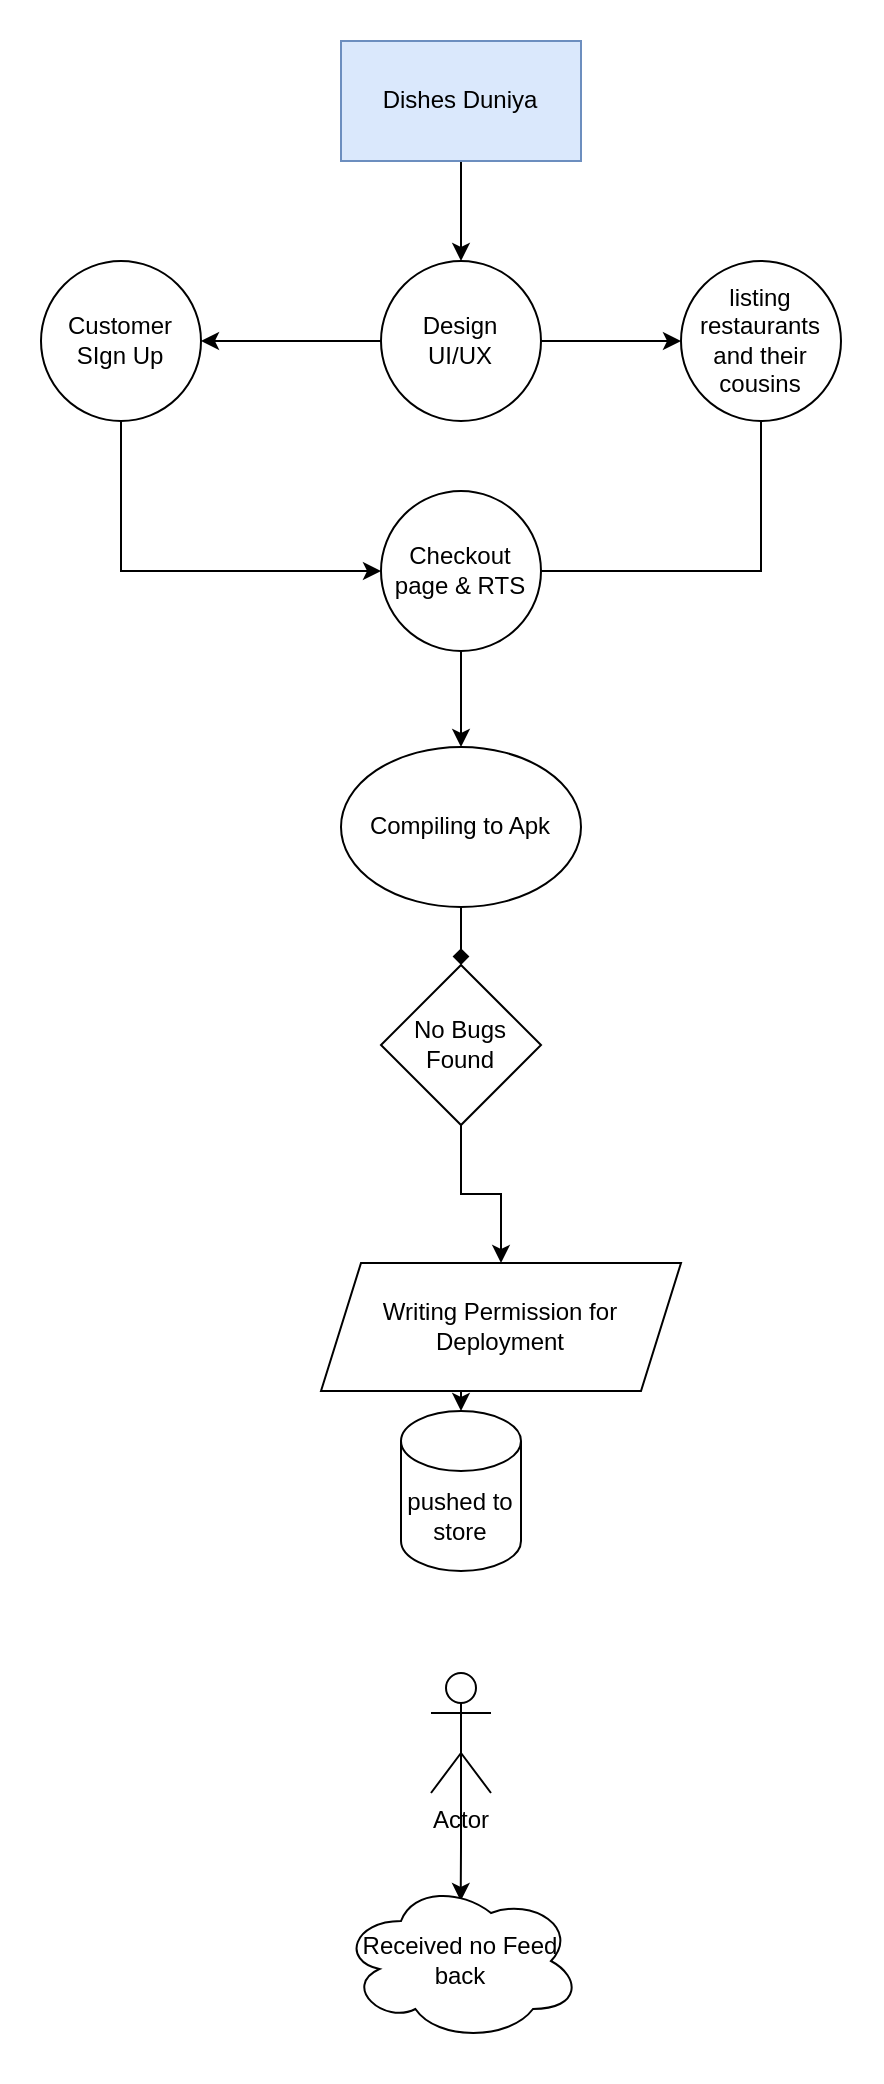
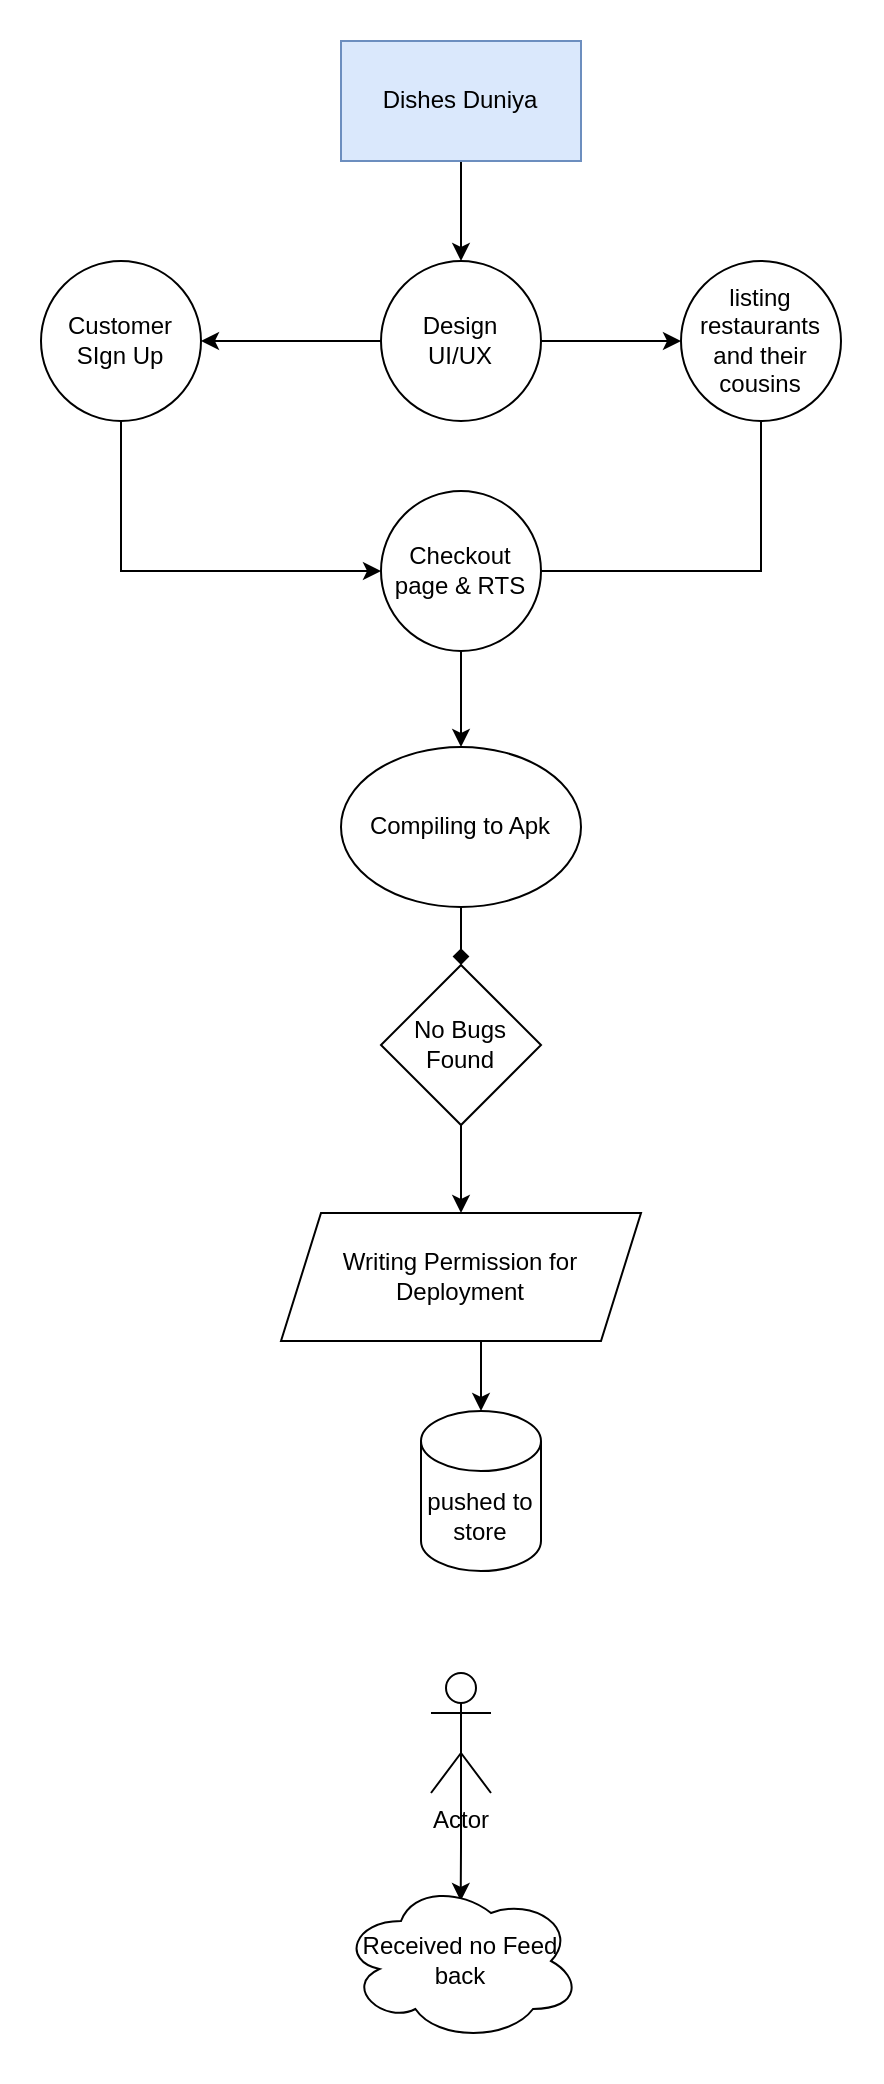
  <mxCell id="0" />
  <mxCell id="1" parent="0" />
  <mxCell id="2" style="edgeStyle=orthogonalEdgeStyle;rounded=0;orthogonalLoop=1;jettySize=auto;html=1;exitX=0.5;exitY=1;exitDx=0;exitDy=0;" edge="1" parent="1" source="3" target="8"><mxGeometry relative="1" as="geometry" /></mxCell>
  <mxCell id="3" value="Dishes Duniya" style="rounded=0;whiteSpace=wrap;html=1;fillColor=#dae8fc;strokeColor=#6c8ebf;" vertex="1" parent="1"><mxGeometry x="170" y="20" width="120" height="60" as="geometry" /></mxCell>
  <mxCell id="4" style="edgeStyle=orthogonalEdgeStyle;rounded=0;orthogonalLoop=1;jettySize=auto;html=1;exitX=0.5;exitY=1;exitDx=0;exitDy=0;entryX=0;entryY=0.5;entryDx=0;entryDy=0;" edge="1" parent="1" source="5" target="12"><mxGeometry relative="1" as="geometry" /></mxCell>
  <mxCell id="5" value="Customer SIgn Up" style="ellipse;whiteSpace=wrap;html=1;aspect=fixed;" vertex="1" parent="1"><mxGeometry x="20" y="130" width="80" height="80" as="geometry" /></mxCell>
  <mxCell id="6" style="edgeStyle=orthogonalEdgeStyle;rounded=0;orthogonalLoop=1;jettySize=auto;html=1;exitX=0;exitY=0.5;exitDx=0;exitDy=0;entryX=1;entryY=0.5;entryDx=0;entryDy=0;" edge="1" parent="1" source="8" target="5"><mxGeometry relative="1" as="geometry" /></mxCell>
  <mxCell id="7" style="edgeStyle=orthogonalEdgeStyle;rounded=0;orthogonalLoop=1;jettySize=auto;html=1;exitX=1;exitY=0.5;exitDx=0;exitDy=0;entryX=0;entryY=0.5;entryDx=0;entryDy=0;" edge="1" parent="1" source="8" target="10"><mxGeometry relative="1" as="geometry" /></mxCell>
  <mxCell id="8" value="Design&lt;div&gt;UI/UX&lt;/div&gt;" style="ellipse;whiteSpace=wrap;html=1;aspect=fixed;" vertex="1" parent="1"><mxGeometry x="190" y="130" width="80" height="80" as="geometry" /></mxCell>
  <mxCell id="9" style="edgeStyle=orthogonalEdgeStyle;rounded=0;orthogonalLoop=1;jettySize=auto;html=1;exitX=0.5;exitY=1;exitDx=0;exitDy=0;entryX=1;entryY=0.5;entryDx=0;entryDy=0;endArrow=none;" edge="1" parent="1" source="10" target="12"><mxGeometry relative="1" as="geometry" /></mxCell>
  <mxCell id="10" value="listing restaurants and their cousins" style="ellipse;whiteSpace=wrap;html=1;aspect=fixed;" vertex="1" parent="1"><mxGeometry x="340" y="130" width="80" height="80" as="geometry" /></mxCell>
  <mxCell id="11" style="edgeStyle=orthogonalEdgeStyle;rounded=0;orthogonalLoop=1;jettySize=auto;html=1;exitX=0.5;exitY=1;exitDx=0;exitDy=0;entryX=0.5;entryY=0;entryDx=0;entryDy=0;" edge="1" parent="1" source="12" target="14"><mxGeometry relative="1" as="geometry" /></mxCell>
  <mxCell id="12" value="Checkout page &amp;amp; RTS" style="ellipse;whiteSpace=wrap;html=1;aspect=fixed;" vertex="1" parent="1"><mxGeometry x="190" y="245" width="80" height="80" as="geometry" /></mxCell>
  <mxCell id="13" style="edgeStyle=orthogonalEdgeStyle;rounded=0;orthogonalLoop=1;jettySize=auto;html=1;exitX=0.5;exitY=1;exitDx=0;exitDy=0;entryX=0.5;entryY=0;entryDx=0;entryDy=0;endArrow=diamond;" edge="1" parent="1" source="14" target="16"><mxGeometry relative="1" as="geometry" /></mxCell>
  <mxCell id="14" value="Compiling to Apk" style="ellipse;whiteSpace=wrap;html=1;" vertex="1" parent="1"><mxGeometry x="170" y="373" width="120" height="80" as="geometry" /></mxCell>
  <mxCell id="15" style="edgeStyle=orthogonalEdgeStyle;rounded=0;orthogonalLoop=1;jettySize=auto;html=1;exitX=0.5;exitY=1;exitDx=0;exitDy=0;entryX=0.5;entryY=0;entryDx=0;entryDy=0;" edge="1" parent="1" source="16" target="17"><mxGeometry relative="1" as="geometry" /></mxCell>
  <mxCell id="16" value="No Bugs Found" style="rhombus;whiteSpace=wrap;html=1;" vertex="1" parent="1"><mxGeometry x="190" y="482" width="80" height="80" as="geometry" /></mxCell>
- <mxCell id="17" value="Writing Permission for Deployment" style="shape=parallelogram;perimeter=parallelogramPerimeter;whiteSpace=wrap;html=1;fixedSize=1;" vertex="1" parent="1"><mxGeometry x="160" y="631" width="180" height="64" as="geometry" /></mxCell>
- <mxCell id="18" value="pushed to store" style="shape=cylinder3;whiteSpace=wrap;html=1;boundedLbl=1;backgroundOutline=1;size=15;" vertex="1" parent="1"><mxGeometry x="200" y="705" width="60" height="80" as="geometry" /></mxCell>
+ <mxCell id="17" value="Writing Permission for Deployment" style="shape=parallelogram;perimeter=parallelogramPerimeter;whiteSpace=wrap;html=1;fixedSize=1;" vertex="1" parent="1"><mxGeometry x="140" y="606" width="180" height="64" as="geometry" /></mxCell>
+ <mxCell id="18" value="pushed to store" style="shape=cylinder3;whiteSpace=wrap;html=1;boundedLbl=1;backgroundOutline=1;size=15;" vertex="1" parent="1"><mxGeometry x="210" y="705" width="60" height="80" as="geometry" /></mxCell>
  <mxCell id="19" style="edgeStyle=orthogonalEdgeStyle;rounded=0;orthogonalLoop=1;jettySize=auto;html=1;exitX=0.5;exitY=1;exitDx=0;exitDy=0;entryX=0.5;entryY=0;entryDx=0;entryDy=0;entryPerimeter=0;" edge="1" parent="1" source="17" target="18"><mxGeometry relative="1" as="geometry" /></mxCell>
  <mxCell id="20" style="edgeStyle=orthogonalEdgeStyle;rounded=0;orthogonalLoop=1;jettySize=auto;html=1;exitX=0.5;exitY=0.5;exitDx=0;exitDy=0;exitPerimeter=0;" edge="1" parent="1" source="21"><mxGeometry relative="1" as="geometry"><mxPoint x="229.852" y="950" as="targetPoint" /></mxGeometry></mxCell>
  <mxCell id="21" value="Actor" style="shape=umlActor;verticalLabelPosition=bottom;verticalAlign=top;html=1;outlineConnect=0;" vertex="1" parent="1"><mxGeometry x="215" y="836" width="30" height="60" as="geometry" /></mxCell>
  <mxCell id="22" value="Received no Feed back" style="ellipse;shape=cloud;whiteSpace=wrap;html=1;" vertex="1" parent="1"><mxGeometry x="170" y="940" width="120" height="80" as="geometry" /></mxCell>
